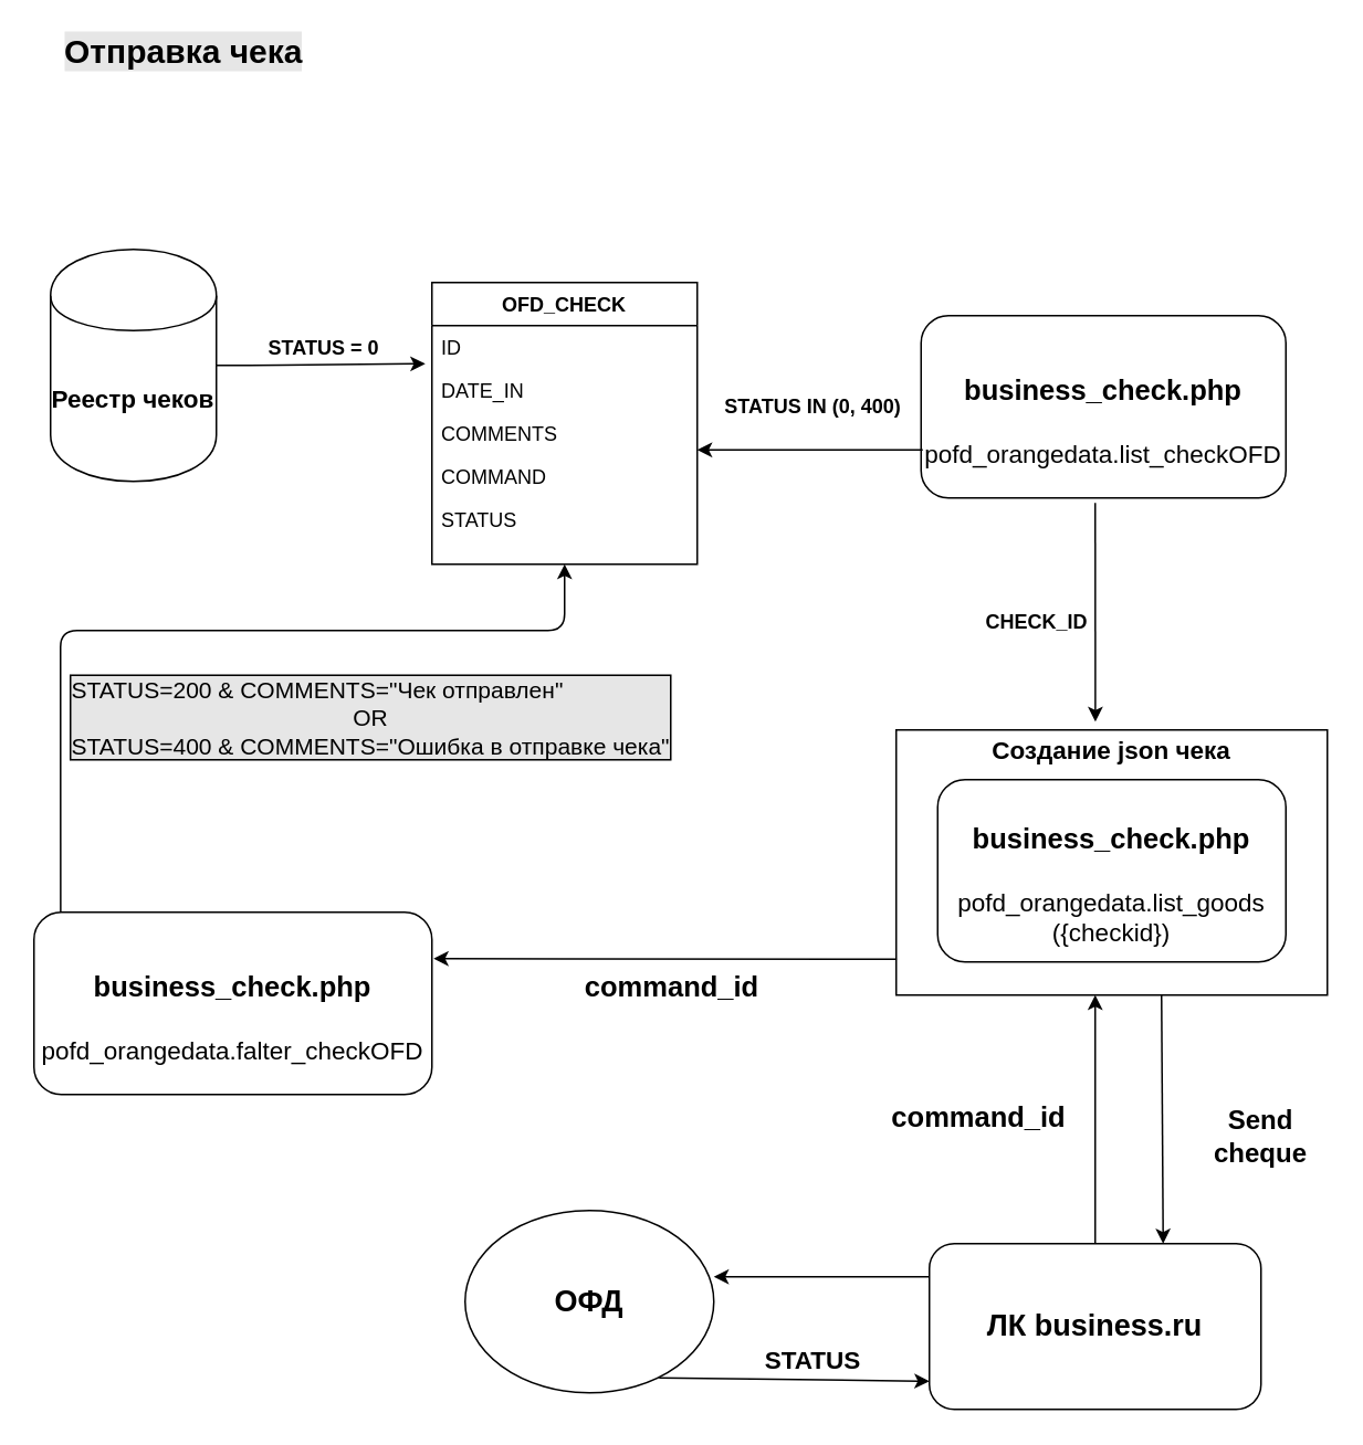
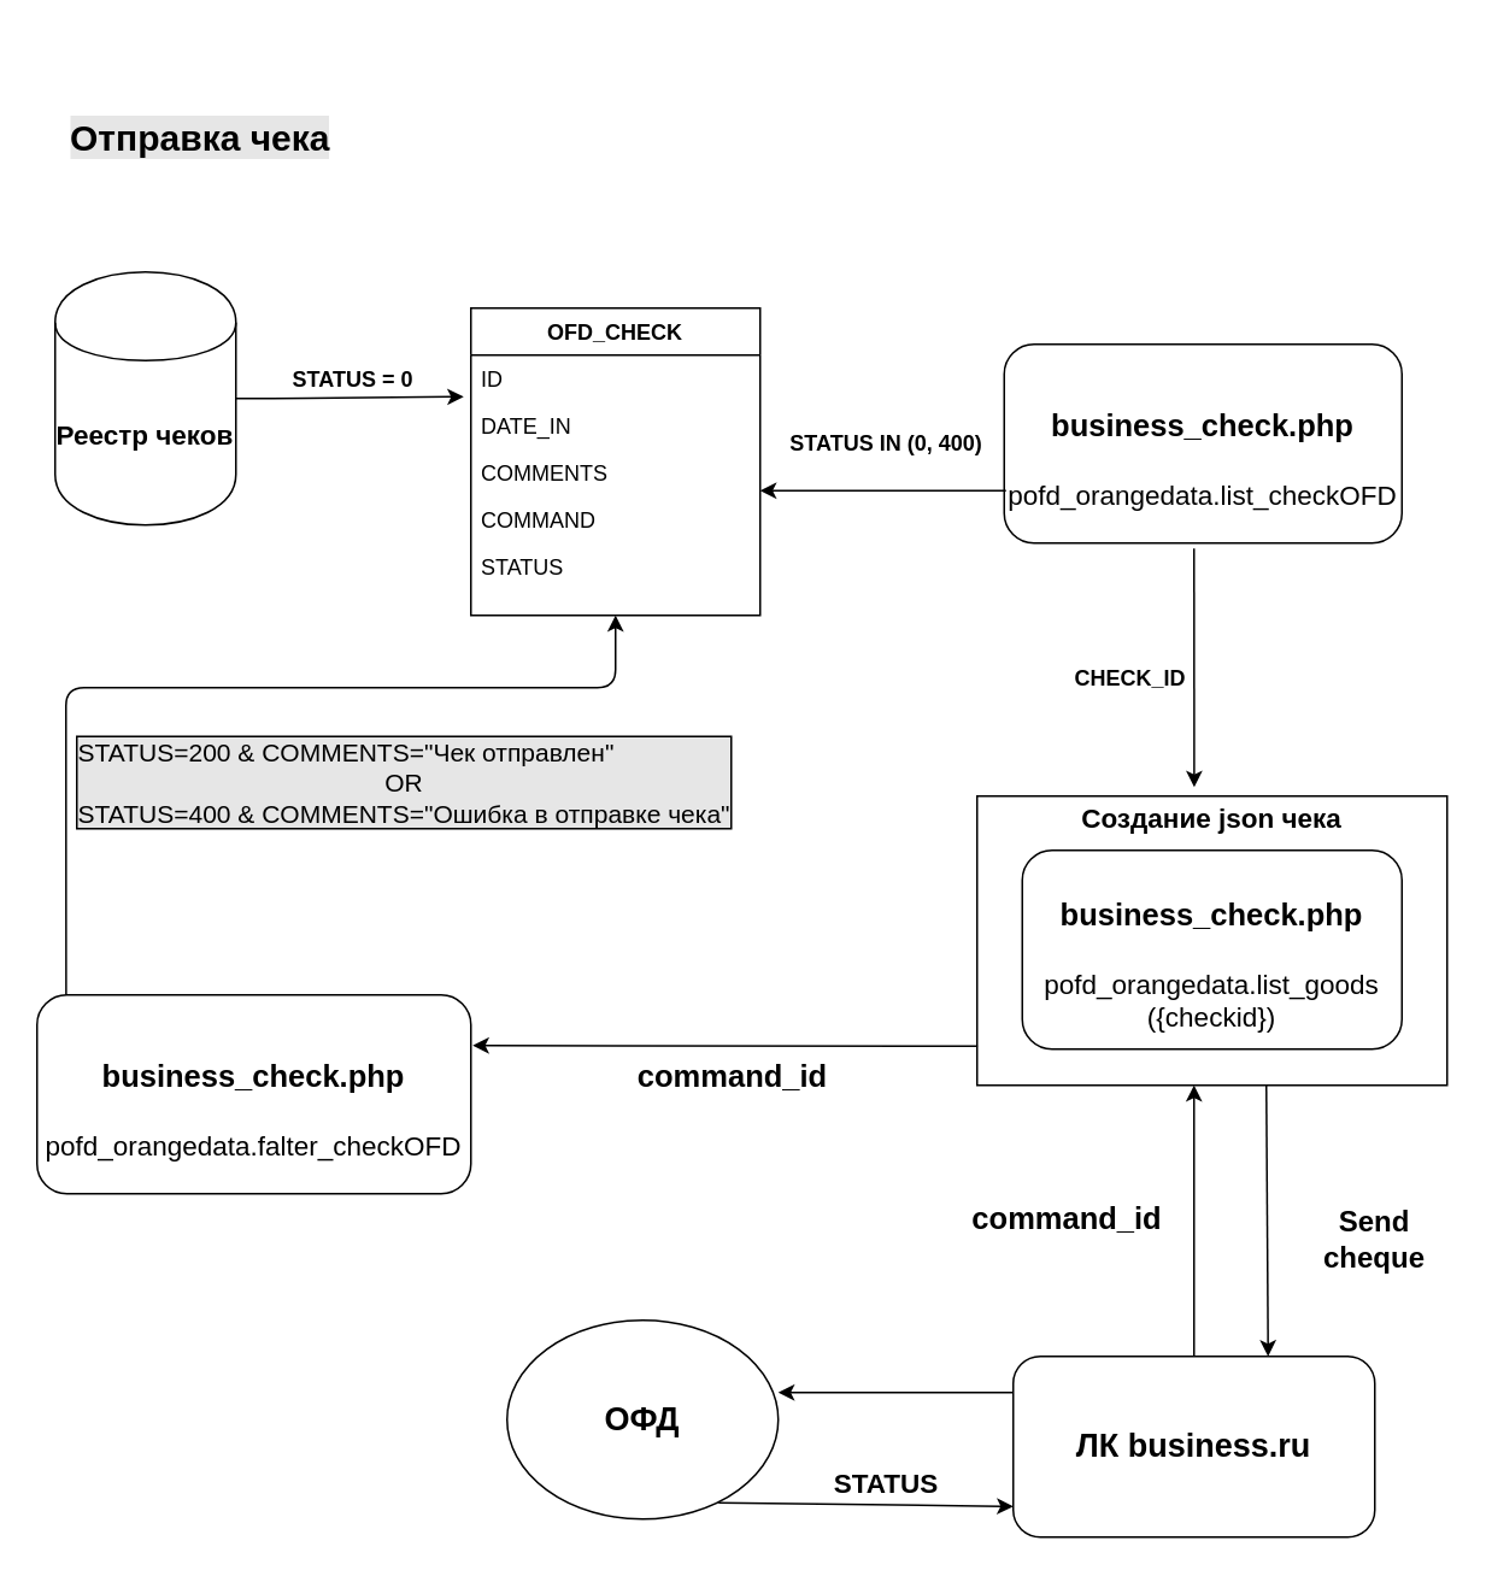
  <mxCell id="0" />
  <mxCell id="1" parent="0" />
  <mxCell id="2" value="" style="rounded=0;whiteSpace=wrap;html=1;fontSize=15;" parent="1" vertex="1"><mxGeometry x="540" y="440" width="260" height="160" as="geometry" /></mxCell>
  <mxCell id="3" value="&lt;div&gt;STATUS = 0&lt;/div&gt;" style="text;html=1;strokeColor=none;fillColor=none;align=center;verticalAlign=middle;whiteSpace=wrap;rounded=0;fontStyle=1" parent="1" vertex="1"><mxGeometry x="160" y="200" width="70" height="20" as="geometry" /></mxCell>
  <mxCell id="4" value="" style="endArrow=classic;html=1;fontSize=15;entryX=-0.025;entryY=0.885;entryDx=0;entryDy=0;entryPerimeter=0;exitX=1;exitY=0.5;exitDx=0;exitDy=0;" parent="1" target="15" edge="1"><mxGeometry width="50" height="50" relative="1" as="geometry"><mxPoint x="130" y="220" as="sourcePoint" /><mxPoint x="261" y="199" as="targetPoint" /><Array as="points"><mxPoint x="160" y="220" /></Array></mxGeometry></mxCell>
  <mxCell id="5" value="STATUS&#10;" style="text;align=left;verticalAlign=top;spacingLeft=4;spacingRight=4;overflow=hidden;rotatable=0;points=[[0,0.5],[1,0.5]];portConstraint=eastwest;rounded=0;shadow=0;html=0;" parent="1" vertex="1"><mxGeometry x="260" y="300" width="160" height="26" as="geometry" /></mxCell>
  <mxCell id="6" value="&lt;b&gt;Реестр чеков&lt;/b&gt;" style="shape=cylinder;whiteSpace=wrap;html=1;boundedLbl=1;backgroundOutline=1;fontSize=15;" parent="1" vertex="1"><mxGeometry x="30" y="150" width="100" height="140" as="geometry" /></mxCell>
  <mxCell id="7" value="&lt;div&gt;&lt;br&gt;&lt;/div&gt;&lt;div&gt;&lt;font size=&quot;1&quot;&gt;&lt;b style=&quot;font-size: 17px&quot;&gt;business_check.php&lt;/b&gt;&lt;/font&gt;&lt;/div&gt;&lt;div&gt;&lt;br&gt;&lt;/div&gt;&lt;div&gt;pofd_orangedata.list_checkOFD&lt;/div&gt;" style="rounded=1;whiteSpace=wrap;html=1;fontSize=15;" parent="1" vertex="1"><mxGeometry x="555" y="190" width="220" height="110" as="geometry" /></mxCell>
  <mxCell id="8" value="&lt;div&gt;STATUS IN (0, 400)&lt;/div&gt;" style="text;html=1;strokeColor=none;fillColor=none;align=center;verticalAlign=middle;whiteSpace=wrap;rounded=0;fontStyle=1" parent="1" vertex="1"><mxGeometry x="420" y="235" width="140" height="20" as="geometry" /></mxCell>
  <mxCell id="9" value="" style="endArrow=classic;html=1;fontSize=15;entryX=0.462;entryY=-0.031;entryDx=0;entryDy=0;entryPerimeter=0;" parent="1" target="2" edge="1"><mxGeometry width="50" height="50" relative="1" as="geometry"><mxPoint x="660" y="303" as="sourcePoint" /><mxPoint x="661" y="380" as="targetPoint" /></mxGeometry></mxCell>
  <mxCell id="10" value="&lt;div&gt;CHECK_ID&lt;/div&gt;" style="text;html=1;strokeColor=none;fillColor=none;align=center;verticalAlign=middle;whiteSpace=wrap;rounded=0;fontStyle=1" parent="1" vertex="1"><mxGeometry x="610" y="340" width="30" height="70" as="geometry" /></mxCell>
  <mxCell id="11" value="&lt;div&gt;&lt;br&gt;&lt;/div&gt;&lt;div&gt;&lt;font size=&quot;1&quot;&gt;&lt;b style=&quot;font-size: 17px&quot;&gt;business_check.php&lt;/b&gt;&lt;/font&gt;&lt;/div&gt;&lt;div&gt;&lt;br&gt;&lt;/div&gt;&lt;div&gt;pofd_orangedata.list_goods&lt;/div&gt;&lt;div&gt;({checkid})&lt;br&gt;&lt;/div&gt;" style="rounded=1;whiteSpace=wrap;html=1;fontSize=15;" parent="1" vertex="1"><mxGeometry x="565" y="470" width="210" height="110" as="geometry" /></mxCell>
  <mxCell id="12" value="&lt;div&gt;&lt;b&gt;Создание json чека&lt;/b&gt;&lt;/div&gt;&lt;div&gt;&lt;b&gt;&lt;br&gt;&lt;/b&gt;&lt;/div&gt;" style="text;html=1;strokeColor=none;fillColor=none;align=center;verticalAlign=middle;whiteSpace=wrap;rounded=0;fontSize=15;" parent="1" vertex="1"><mxGeometry x="585" y="460" width="170" as="geometry" /></mxCell>
  <mxCell id="13" style="edgeStyle=orthogonalEdgeStyle;rounded=0;orthogonalLoop=1;jettySize=auto;html=1;exitX=0.5;exitY=0;exitDx=0;exitDy=0;fontSize=15;" parent="1" source="19" edge="1"><mxGeometry relative="1" as="geometry"><mxPoint x="660" y="600" as="targetPoint" /></mxGeometry></mxCell>
  <mxCell id="14" value="OFD_CHECK" style="swimlane;fontStyle=1;align=center;verticalAlign=top;childLayout=stackLayout;horizontal=1;startSize=26;horizontalStack=0;resizeParent=1;resizeLast=0;collapsible=1;marginBottom=0;rounded=0;shadow=0;strokeWidth=1;" parent="1" vertex="1"><mxGeometry x="260" y="170" width="160" height="170" as="geometry"><mxRectangle x="230" y="140" width="160" height="26" as="alternateBounds" /></mxGeometry></mxCell>
  <mxCell id="15" value="ID" style="text;align=left;verticalAlign=top;spacingLeft=4;spacingRight=4;overflow=hidden;rotatable=0;points=[[0,0.5],[1,0.5]];portConstraint=eastwest;" parent="14" vertex="1"><mxGeometry y="26" width="160" height="26" as="geometry" /></mxCell>
  <mxCell id="16" value="DATE_IN" style="text;align=left;verticalAlign=top;spacingLeft=4;spacingRight=4;overflow=hidden;rotatable=0;points=[[0,0.5],[1,0.5]];portConstraint=eastwest;rounded=0;shadow=0;html=0;" parent="14" vertex="1"><mxGeometry y="52" width="160" height="26" as="geometry" /></mxCell>
  <mxCell id="17" value="COMMENTS" style="text;align=left;verticalAlign=top;spacingLeft=4;spacingRight=4;overflow=hidden;rotatable=0;points=[[0,0.5],[1,0.5]];portConstraint=eastwest;rounded=0;shadow=0;html=0;" parent="14" vertex="1"><mxGeometry y="78" width="160" height="26" as="geometry" /></mxCell>
  <mxCell id="18" value="COMMAND" style="text;align=left;verticalAlign=top;spacingLeft=4;spacingRight=4;overflow=hidden;rotatable=0;points=[[0,0.5],[1,0.5]];portConstraint=eastwest;rounded=0;shadow=0;html=0;" parent="14" vertex="1"><mxGeometry y="104" width="160" height="26" as="geometry" /></mxCell>
  <mxCell id="19" value="&lt;div style=&quot;font-size: 18px&quot;&gt;&lt;b&gt;ЛК business.ru&lt;/b&gt;&lt;/div&gt;" style="rounded=1;whiteSpace=wrap;html=1;fontSize=15;" parent="1" vertex="1"><mxGeometry x="560" y="750" width="200" height="100" as="geometry" /></mxCell>
  <mxCell id="20" value="" style="endArrow=classic;html=1;fontSize=15;" parent="1" edge="1"><mxGeometry width="50" height="50" relative="1" as="geometry"><mxPoint x="700" y="600" as="sourcePoint" /><mxPoint x="701" y="750" as="targetPoint" /><Array as="points" /></mxGeometry></mxCell>
  <mxCell id="21" value="&lt;div style=&quot;font-size: 16px&quot;&gt;&lt;font style=&quot;font-size: 16px&quot;&gt;Send &lt;/font&gt;&lt;br&gt;&lt;font style=&quot;font-size: 16px&quot;&gt;cheque&lt;/font&gt;&lt;/div&gt;" style="text;html=1;strokeColor=none;fillColor=none;align=center;verticalAlign=middle;whiteSpace=wrap;rounded=0;fontStyle=1" parent="1" vertex="1"><mxGeometry x="735" y="645" width="50" height="80" as="geometry" /></mxCell>
  <mxCell id="22" value="&lt;div style=&quot;font-size: 18px&quot;&gt;&lt;font style=&quot;font-size: 18px&quot;&gt;&lt;b&gt;ОФД&lt;/b&gt;&lt;/font&gt;&lt;/div&gt;" style="ellipse;whiteSpace=wrap;html=1;fontSize=15;" parent="1" vertex="1"><mxGeometry x="280" y="730" width="150" height="110" as="geometry" /></mxCell>
  <mxCell id="23" value="" style="endArrow=classic;html=1;fontSize=15;exitX=0;exitY=0.2;exitDx=0;exitDy=0;exitPerimeter=0;" parent="1" source="19" edge="1"><mxGeometry width="50" height="50" relative="1" as="geometry"><mxPoint x="370" y="710" as="sourcePoint" /><mxPoint x="430" y="770" as="targetPoint" /><Array as="points"><mxPoint x="430" y="770" /></Array></mxGeometry></mxCell>
  <mxCell id="24" value="" style="endArrow=classic;html=1;fontSize=15;exitX=0.78;exitY=0.918;exitDx=0;exitDy=0;exitPerimeter=0;" parent="1" source="22" edge="1"><mxGeometry width="50" height="50" relative="1" as="geometry"><mxPoint x="440" y="830" as="sourcePoint" /><mxPoint x="560" y="833" as="targetPoint" /></mxGeometry></mxCell>
  <mxCell id="25" value="&lt;div&gt;STATUS&lt;/div&gt;" style="text;html=1;strokeColor=none;fillColor=none;align=center;verticalAlign=middle;whiteSpace=wrap;rounded=0;fontSize=15;fontStyle=1" parent="1" vertex="1"><mxGeometry x="470" y="810" width="40" height="20" as="geometry" /></mxCell>
  <mxCell id="26" value="&lt;div style=&quot;font-size: 17px;&quot;&gt;command_id&lt;/div&gt;&lt;div style=&quot;font-size: 17px;&quot;&gt;&lt;br style=&quot;font-size: 17px;&quot;&gt;&lt;/div&gt;" style="text;html=1;strokeColor=none;fillColor=none;align=center;verticalAlign=middle;whiteSpace=wrap;rounded=0;fontStyle=1;fontSize=17;" parent="1" vertex="1"><mxGeometry x="565" y="650" width="50" height="70" as="geometry" /></mxCell>
  <mxCell id="27" value="&lt;div&gt;&lt;br&gt;&lt;/div&gt;&lt;div&gt;&lt;font size=&quot;1&quot;&gt;&lt;b style=&quot;font-size: 17px&quot;&gt;business_check.php&lt;/b&gt;&lt;/font&gt;&lt;/div&gt;&lt;div&gt;&lt;br&gt;&lt;/div&gt;&lt;div&gt;pofd_orangedata.falter_checkOFD&lt;br&gt;&lt;/div&gt;" style="rounded=1;whiteSpace=wrap;html=1;fontSize=15;" parent="1" vertex="1"><mxGeometry x="20" y="550" width="240" height="110" as="geometry" /></mxCell>
  <mxCell id="28" value="" style="endArrow=classic;html=1;fontSize=17;exitX=0.001;exitY=0.865;exitDx=0;exitDy=0;exitPerimeter=0;" parent="1" source="2" edge="1"><mxGeometry width="50" height="50" relative="1" as="geometry"><mxPoint x="531" y="580" as="sourcePoint" /><mxPoint x="261" y="578" as="targetPoint" /></mxGeometry></mxCell>
  <mxCell id="29" value="&lt;div style=&quot;font-size: 17px;&quot;&gt;command_id&lt;/div&gt;&lt;div style=&quot;font-size: 17px;&quot;&gt;&lt;br style=&quot;font-size: 17px;&quot;&gt;&lt;/div&gt;" style="text;html=1;strokeColor=none;fillColor=none;align=center;verticalAlign=middle;whiteSpace=wrap;rounded=0;fontStyle=1;fontSize=17;" parent="1" vertex="1"><mxGeometry x="350" y="605" width="110" as="geometry" /></mxCell>
  <mxCell id="30" value="" style="endArrow=classic;html=1;fontSize=17;entryX=0.5;entryY=1;entryDx=0;entryDy=0;exitX=0.067;exitY=0;exitDx=0;exitDy=0;exitPerimeter=0;" parent="1" source="27" target="14" edge="1"><mxGeometry width="50" height="50" relative="1" as="geometry"><mxPoint x="36" y="545" as="sourcePoint" /><mxPoint x="351" y="380" as="targetPoint" /><Array as="points"><mxPoint x="36" y="380" /><mxPoint x="340" y="380" /></Array></mxGeometry></mxCell>
  <mxCell id="31" value="&lt;div style=&quot;font-size: 14px&quot;&gt;&lt;span&gt;&lt;font style=&quot;font-size: 14px&quot;&gt;STATUS=200 &amp;amp; COMMENTS=&quot;Чек отправлен&quot; &lt;/font&gt;&lt;/span&gt;&lt;br style=&quot;font-size: 14px&quot;&gt;&lt;span&gt;&lt;/span&gt;&lt;div style=&quot;font-size: 14px&quot; align=&quot;center&quot;&gt;&lt;span&gt;&lt;font style=&quot;font-size: 14px&quot;&gt;OR&lt;/font&gt;&lt;/span&gt;&lt;/div&gt;&lt;div style=&quot;font-size: 14px&quot;&gt;&lt;span&gt;&lt;font style=&quot;font-size: 14px&quot;&gt;STATUS=400 &amp;amp; COMMENTS=&quot;Ошибка в отправке чека&quot;&lt;br style=&quot;font-size: 14px&quot;&gt;&lt;/font&gt;&lt;/span&gt;&lt;/div&gt;&lt;/div&gt;&lt;div style=&quot;font-size: 14px&quot;&gt;&lt;span&gt;&lt;/span&gt;&lt;/div&gt;" style="text;html=1;fontSize=14;align=left;labelBackgroundColor=#E6E6E6;labelBorderColor=#000000;" parent="1" vertex="1"><mxGeometry x="40" y="400" width="390" height="80" as="geometry" /></mxCell>
- <mxCell id="32" value="&lt;div style=&quot;font-size: 20px;&quot;&gt;Отправка чека&lt;/div&gt;" style="text;html=1;strokeColor=none;fillColor=none;align=center;verticalAlign=middle;whiteSpace=wrap;rounded=0;labelBackgroundColor=#E6E6E6;fontSize=20;fontStyle=1" parent="1" vertex="1"><mxGeometry x="20" y="20" width="181" height="20" as="geometry" /></mxCell>
+ <mxCell id="32" value="&lt;div style=&quot;font-size: 20px;&quot;&gt;Отправка чека&lt;/div&gt;" style="text;html=1;strokeColor=none;fillColor=none;align=center;verticalAlign=middle;whiteSpace=wrap;rounded=0;labelBackgroundColor=#E6E6E6;fontSize=20;fontStyle=1" parent="1" vertex="1"><mxGeometry x="20" y="65" width="181" height="20" as="geometry" /></mxCell>
  <mxCell id="33" value="" style="endArrow=classic;html=1;entryX=1;entryY=0.885;entryDx=0;entryDy=0;entryPerimeter=0;" parent="1" target="17" edge="1"><mxGeometry width="50" height="50" relative="1" as="geometry"><mxPoint x="556" y="271" as="sourcePoint" /><mxPoint x="426" y="270" as="targetPoint" /></mxGeometry></mxCell>
